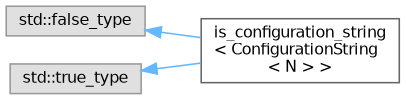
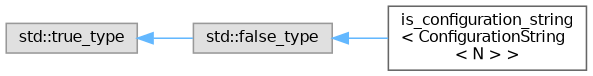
  digraph {
    rankdir=LR
    node [color=grey60 fillcolor="#E0E0E0" fontname=Helvetica fontsize=10 shape=box style=filled]
    edge [color=steelblue1 dir=back fontname=Helvetica fontsize=10 labelfontname=Helvetica labelfontsize=10 style=solid]
    n1 [height=0.2 label="std::false_type" width=0.4]
    n2 [color=grey40 fillcolor=white height=0.2 label="is_configuration_string\l\< ConfigurationString\l\< N \> \>" width=0.4]
    n3 [height=0.2 label="std::true_type" width=0.4]
    n1 -> n2
-   n3 -> n2
+   n3 -> n1
  }
